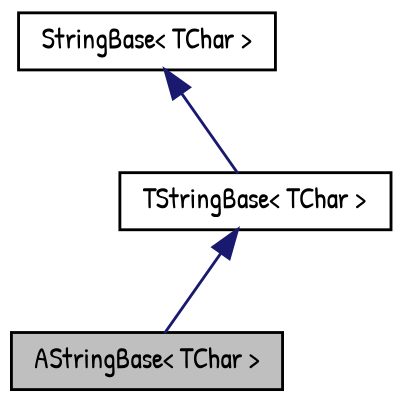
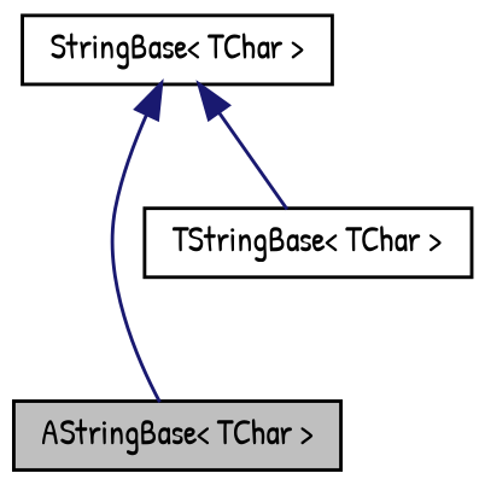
  digraph {
    fontname="Patrick Hand"
    node [color=black fillcolor=white fontname="Patrick Hand" fontsize=10 shape=record style=filled]
    edge [color=midnightblue dir=back fontname="Patrick Hand" fontsize=10 labelfontname=Helvetica labelfontsize=10 style=solid]
    n1 [fillcolor=grey75 fontcolor=black height=0.2 label="AStringBase\< TChar \>" width=0.4]
    n2 [height=0.2 label="TStringBase\< TChar \>" width=0.4]
    n3 [height=0.2 label="StringBase\< TChar \>" width=0.4]
-   n2 -> n1
+   n3 -> n1
    n3 -> n2
  }
